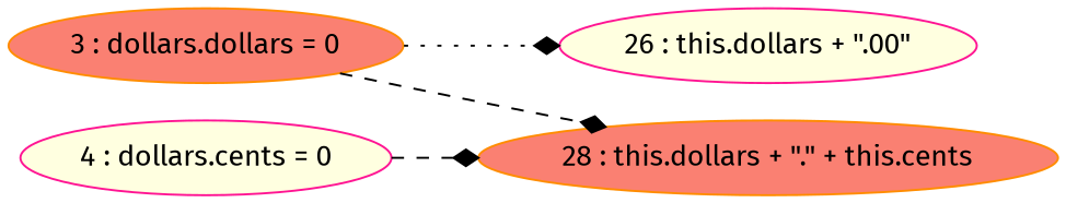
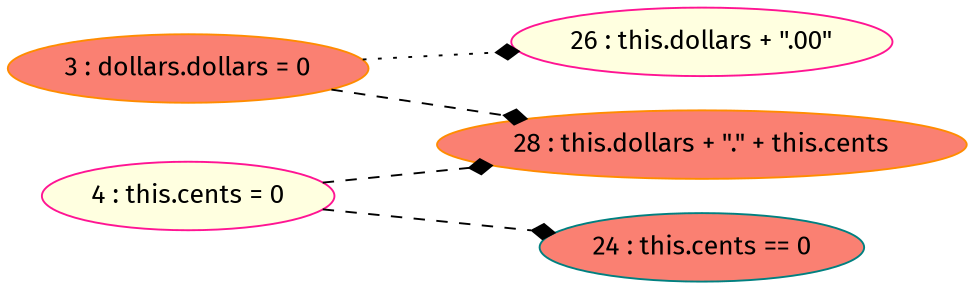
  digraph {
    fontname="Fira Sans"
    rankdir=LR
    node [color=darkorange fillcolor=salmon fontname="Fira Sans" style=filled]
    edge [arrowhead=diamond fontname="Fira Sans" style=dashed]
    n1 [label="3 : dollars.dollars = 0"]
    "26 : this.dollars + \".00\"" [color=deeppink fillcolor=lightyellow]
    "28 : this.dollars + \".\" + this.cents"
-   "4 : this.cents = 0" [color=deeppink fillcolor=lightyellow label="4 : dollars.cents = 0"]
+   "4 : this.cents = 0" [color=deeppink fillcolor=lightyellow]
+   "24 : this.cents == 0" [color=teal]
    n1 -> "26 : this.dollars + \".00\"" [style=dotted]
    n1 -> "28 : this.dollars + \".\" + this.cents"
    "4 : this.cents = 0" -> "28 : this.dollars + \".\" + this.cents"
+   "4 : this.cents = 0" -> "24 : this.cents == 0"
  }
